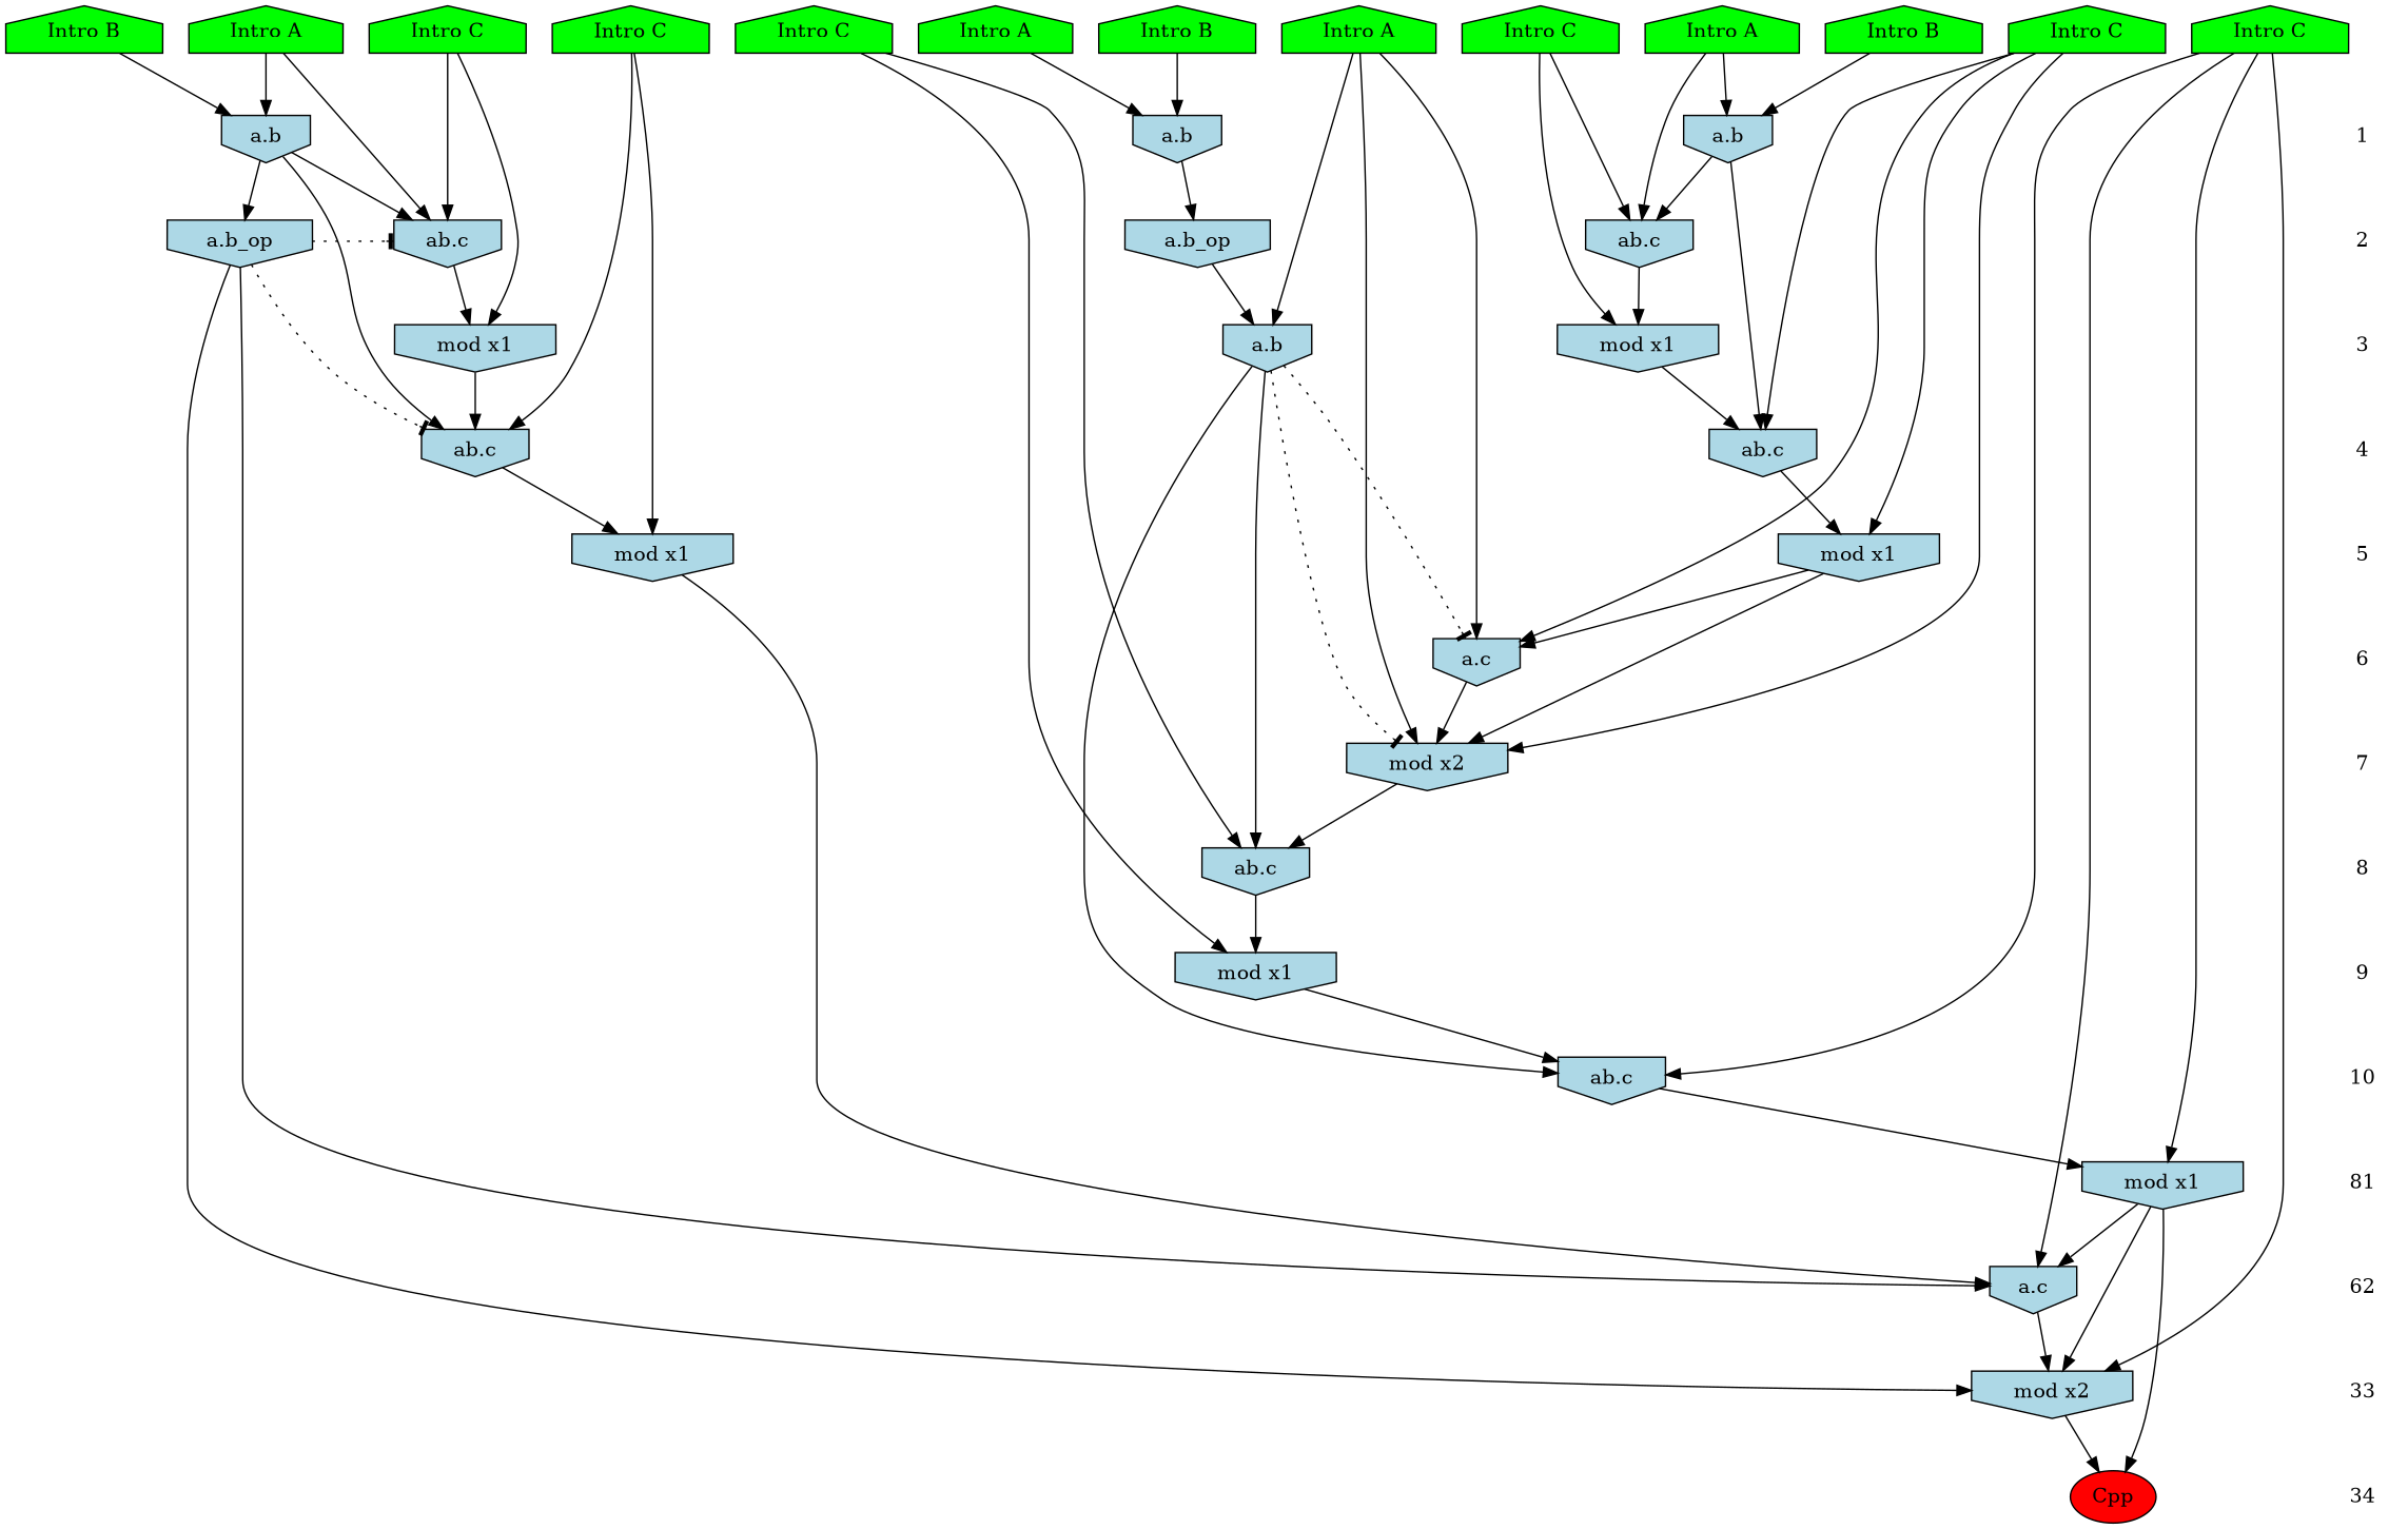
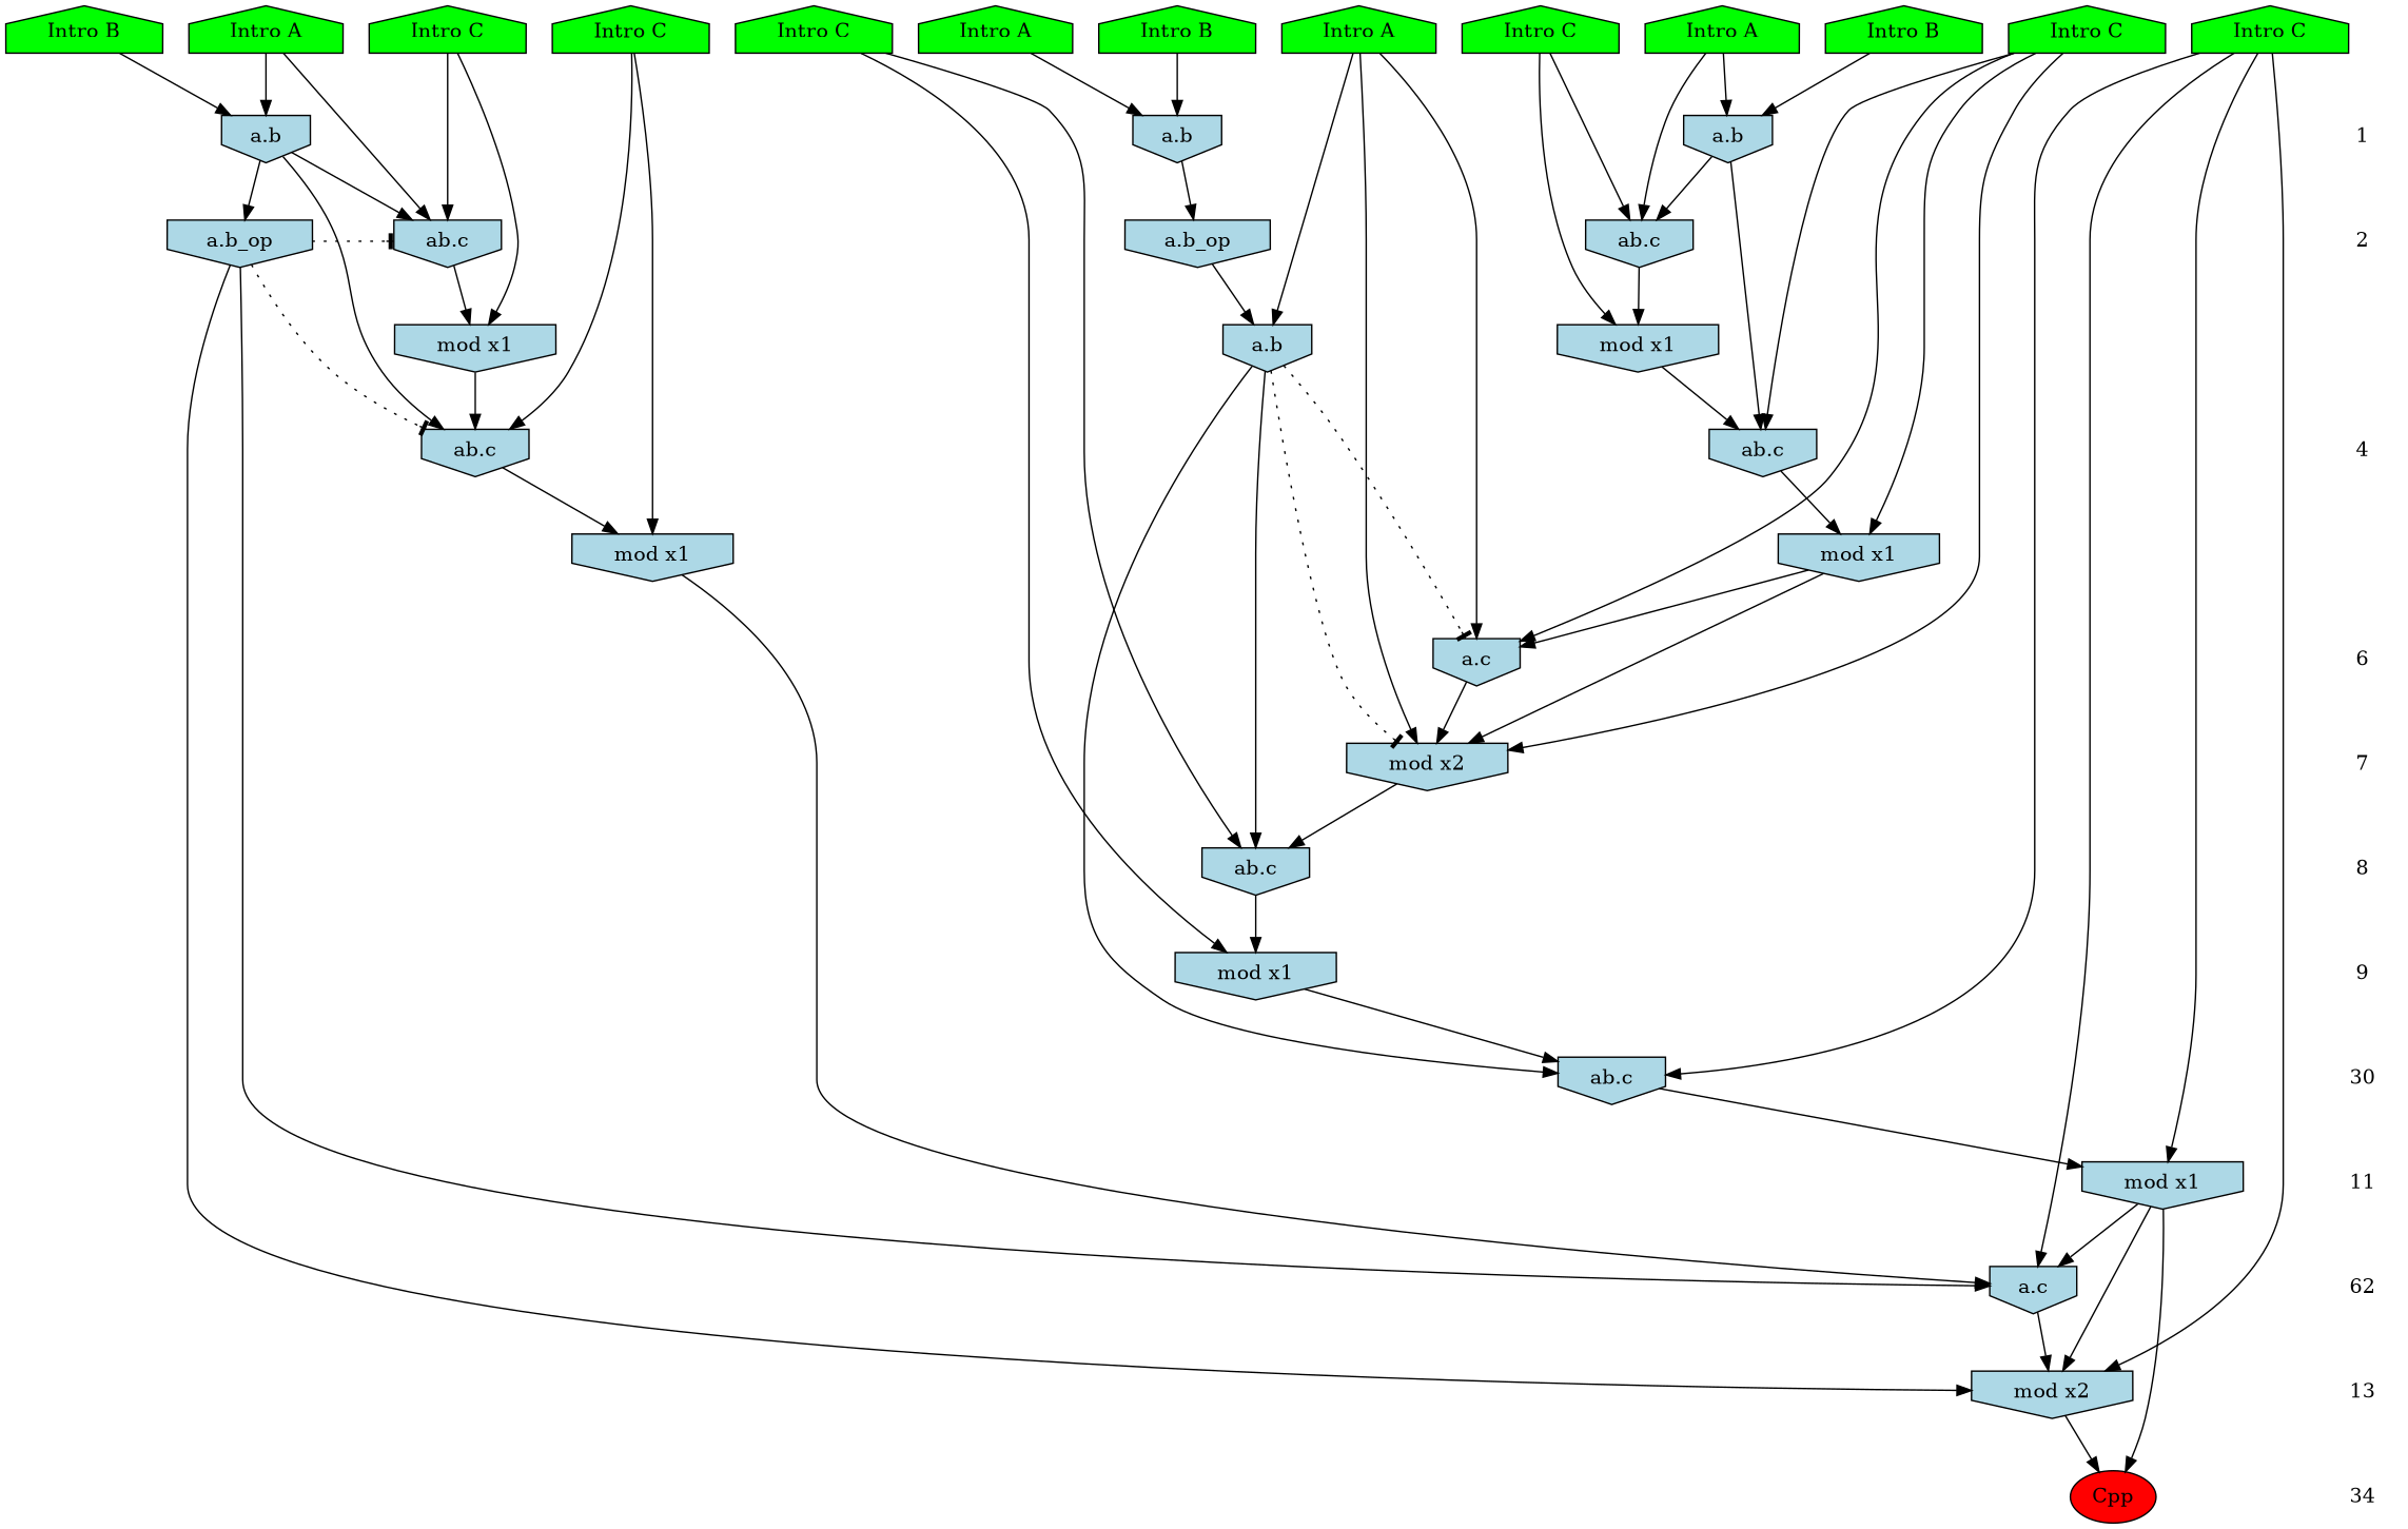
  digraph {
    ranksep=.5
    node [fillcolor=lightblue shape=invhouse style=filled]
    n1 [fillcolor=green label="Intro B" shape=house]
    n2 [fillcolor=green label="Intro B" shape=house]
    n3 [fillcolor=green label="Intro B" shape=house]
    n4 [fillcolor=green label="Intro A" shape=house]
    n5 [fillcolor=green label="Intro A" shape=house]
    n6 [fillcolor=green label="Intro A" shape=house]
    n7 [fillcolor=green label="Intro A" shape=house]
    n8 [fillcolor=green label="Intro C" shape=house]
    n9 [fillcolor=green label="Intro C" shape=house]
    n10 [fillcolor=green label="Intro C" shape=house]
    n11 [fillcolor=green label="Intro C" shape=house]
    n12 [fillcolor=green label="Intro C" shape=house]
    n13 [fillcolor=green label="Intro C" shape=house]
    1 [shape=plaintext fillcolor="" style=""]
    n15 [label="a.b"]
    n16 [label="a.b"]
    n17 [label="a.b"]
    2 [shape=plaintext fillcolor="" style=""]
    n19 [label="ab.c"]
    n20 [label="ab.c"]
    n21 [label="a.b_op"]
    n22 [label="a.b_op"]
-   3 [shape=plaintext fillcolor="" style=""]
    n24 [label="mod x1"]
    n25 [label="mod x1"]
    n26 [label="a.b"]
    4 [shape=plaintext fillcolor="" style=""]
    n28 [label="ab.c"]
    n29 [label="ab.c"]
-   5 [shape=plaintext fillcolor="" style=""]
    n31 [label="mod x1"]
    n32 [label="mod x1"]
    6 [shape=plaintext fillcolor="" style=""]
    n34 [label="a.c"]
    7 [shape=plaintext fillcolor="" style=""]
    n36 [label="mod x2"]
    8 [shape=plaintext fillcolor="" style=""]
    n38 [label="ab.c"]
    9 [shape=plaintext fillcolor="" style=""]
    n40 [label="mod x1"]
-   10 [shape=plaintext fillcolor="" style=""]
+   10 [shape=plaintext label=30 fillcolor="" style=""]
    n42 [label="ab.c"]
-   11 [shape=plaintext label=81 fillcolor="" style=""]
+   11 [shape=plaintext fillcolor="" style=""]
    n44 [label="mod x1"]
    n45 [label=62 shape=plaintext fillcolor="" style=""]
    n46 [label="a.c"]
-   13 [shape=plaintext label=33 fillcolor="" style=""]
+   13 [shape=plaintext fillcolor="" style=""]
    n48 [label="mod x2"]
    n49 [label=34 shape=plaintext fillcolor="" style=""]
    n50 [fillcolor=red label=Cpp shape=""]
    subgraph sub_1 {
      rank=same
      n1
      n2
      n3
      n4
      n5
      n6
      n7
      n8
      n9
      n10
      n11
      n12
      n13
    }
    subgraph sub_2 {
      rank=same
      1
      n15
      n16
      n17
    }
    subgraph sub_3 {
      rank=same
      2
      n19
      n20
      n21
      n22
    }
    subgraph sub_4 {
      rank=same
-     3
      n24
      n25
      n26
    }
    subgraph sub_5 {
      rank=same
      4
      n28
      n29
    }
    subgraph sub_6 {
      rank=same
-     5
      n31
      n32
    }
    subgraph sub_7 {
      rank=same
      6
      n34
    }
    subgraph sub_8 {
      rank=same
      7
      n36
    }
    subgraph sub_9 {
      rank=same
      8
      n38
    }
    subgraph sub_10 {
      rank=same
      9
      n40
    }
    subgraph sub_11 {
      rank=same
      10
      n42
    }
    subgraph sub_12 {
      rank=same
      11
      n44
    }
    subgraph sub_13 {
      rank=same
      n45
      n46
    }
    subgraph sub_14 {
      rank=same
      13
      n48
    }
    subgraph sub_15 {
      rank=same
      n49
      n50
    }
    n1 -> n16
    n2 -> n15
    n3 -> n17
    n4 -> n17
    n5 -> n26
    n5 -> n34
    n5 -> n36
    n6 -> n15
    n6 -> n19
    n7 -> n16
    n7 -> n20
    n8 -> n29
    n8 -> n31
    n9 -> n28
    n9 -> n32
    n9 -> n34
    n9 -> n36
    n10 -> n19
    n10 -> n24
    n11 -> n42
    n11 -> n44
    n11 -> n46
    n11 -> n48
    n12 -> n20
    n12 -> n25
    n13 -> n38
    n13 -> n40
    1 -> 2 [style=invis]
    n15 -> n19
    n15 -> n21
    n15 -> n29
    n16 -> n20
    n16 -> n28
    n17 -> n22
-   2 -> 3 [style=invis]
    n19 -> n24
    n20 -> n25
    n21 -> n19 [arrowhead=tee style=dotted]
    n21 -> n29 [arrowhead=tee style=dotted]
    n21 -> n46
    n21 -> n48
    n22 -> n26
-   3 -> 4 [style=invis]
    n24 -> n29
    n25 -> n28
    n26 -> n34 [arrowhead=tee style=dotted]
    n26 -> n36 [arrowhead=tee style=dotted]
    n26 -> n38
    n26 -> n42
-   4 -> 5 [style=invis]
    n28 -> n32
    n29 -> n31
-   5 -> 6 [style=invis]
    n31 -> n46
    n32 -> n34
    n32 -> n36
    6 -> 7 [style=invis]
    n34 -> n36
    7 -> 8 [style=invis]
    n36 -> n38
    8 -> 9 [style=invis]
    n38 -> n40
    9 -> 10 [style=invis]
    n40 -> n42
    10 -> 11 [style=invis]
    n42 -> n44
    11 -> n45 [style=invis]
    n44 -> n46
    n44 -> n48
    n44 -> n50
    n45 -> 13 [style=invis]
    n46 -> n48
    13 -> n49 [style=invis]
    n48 -> n50
  }
